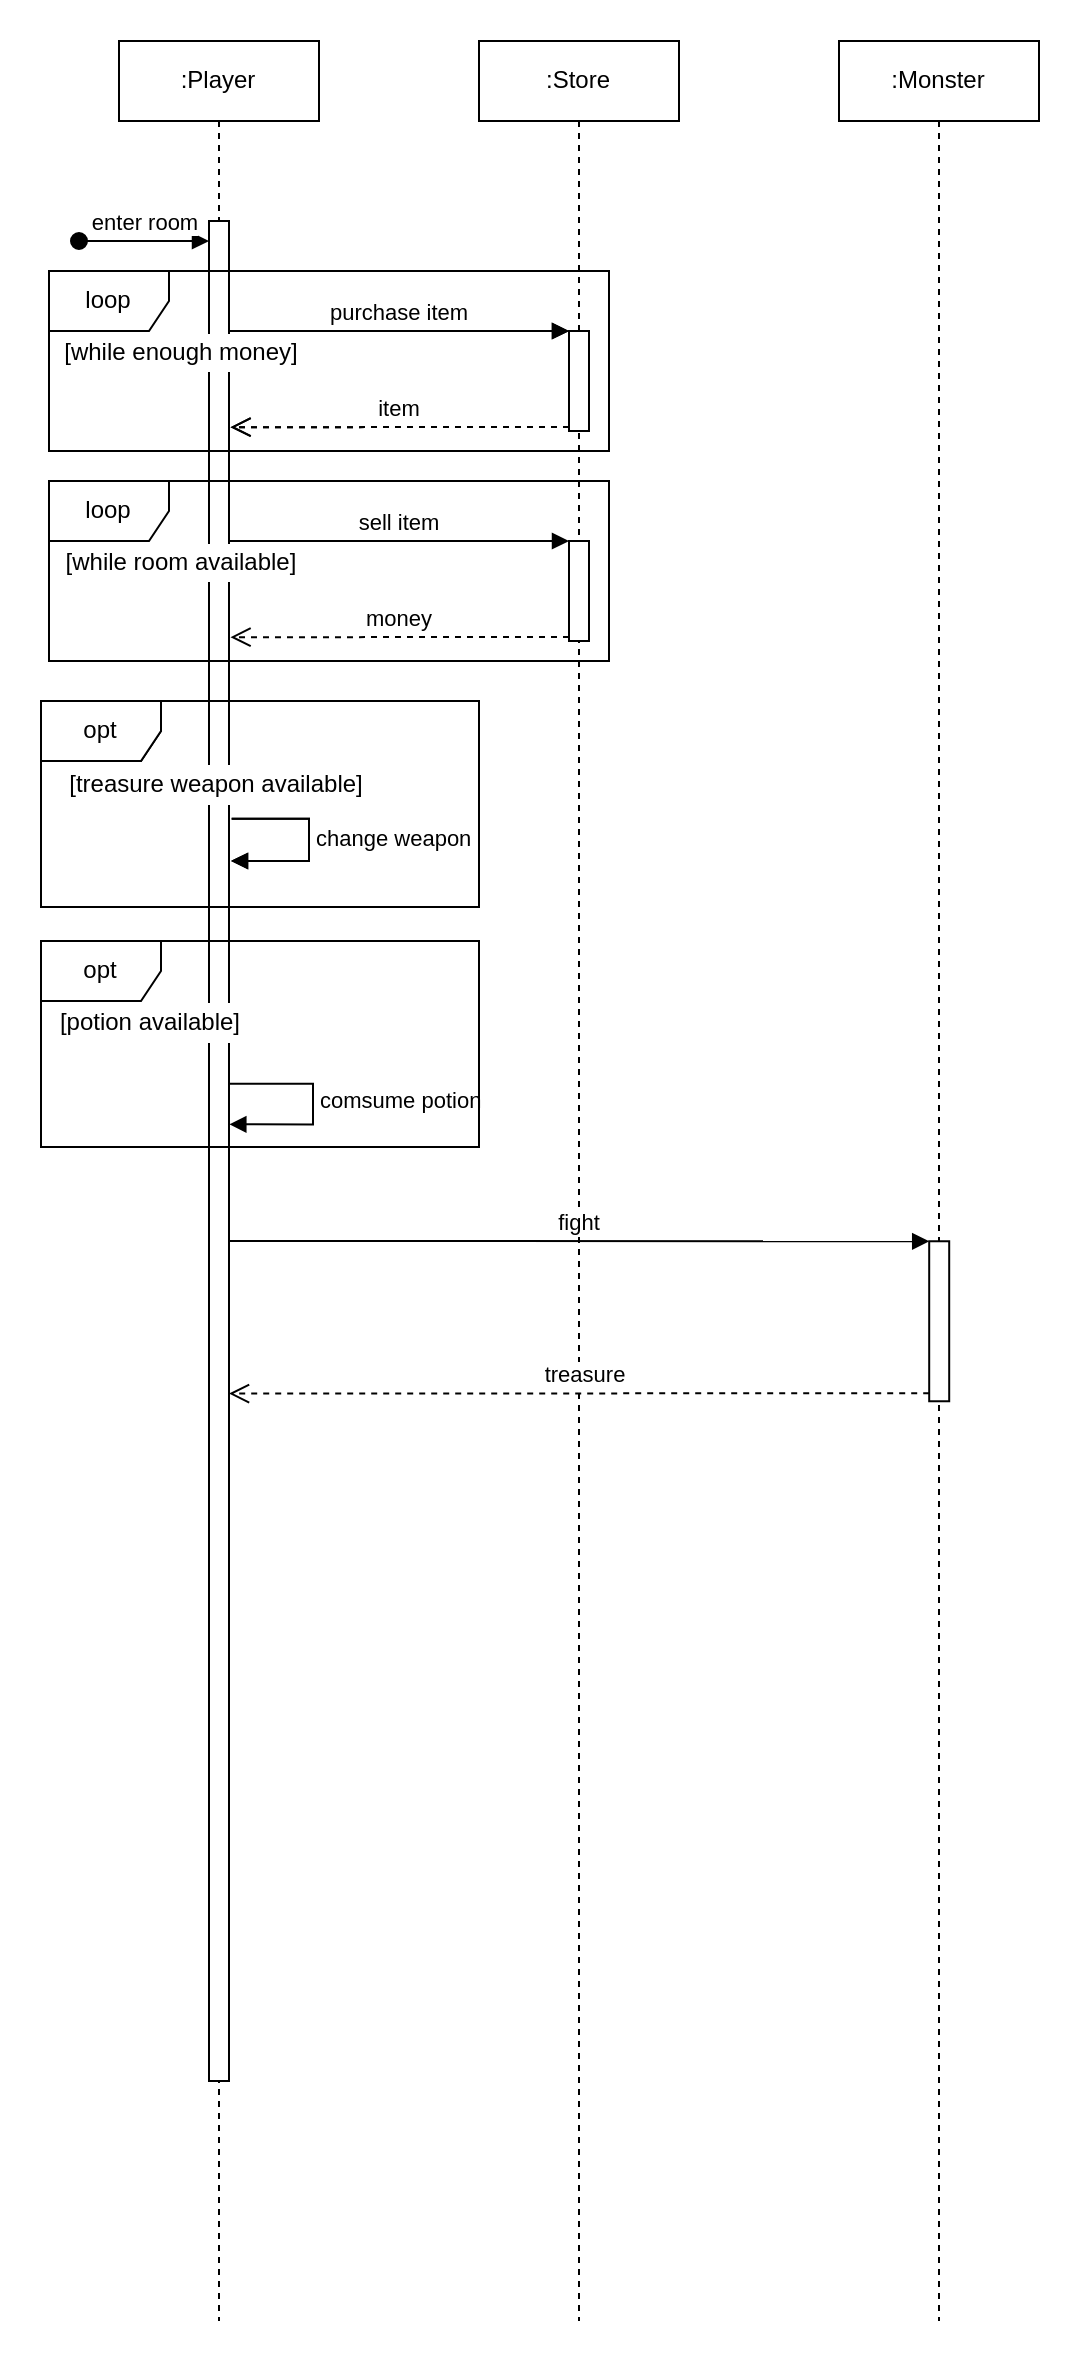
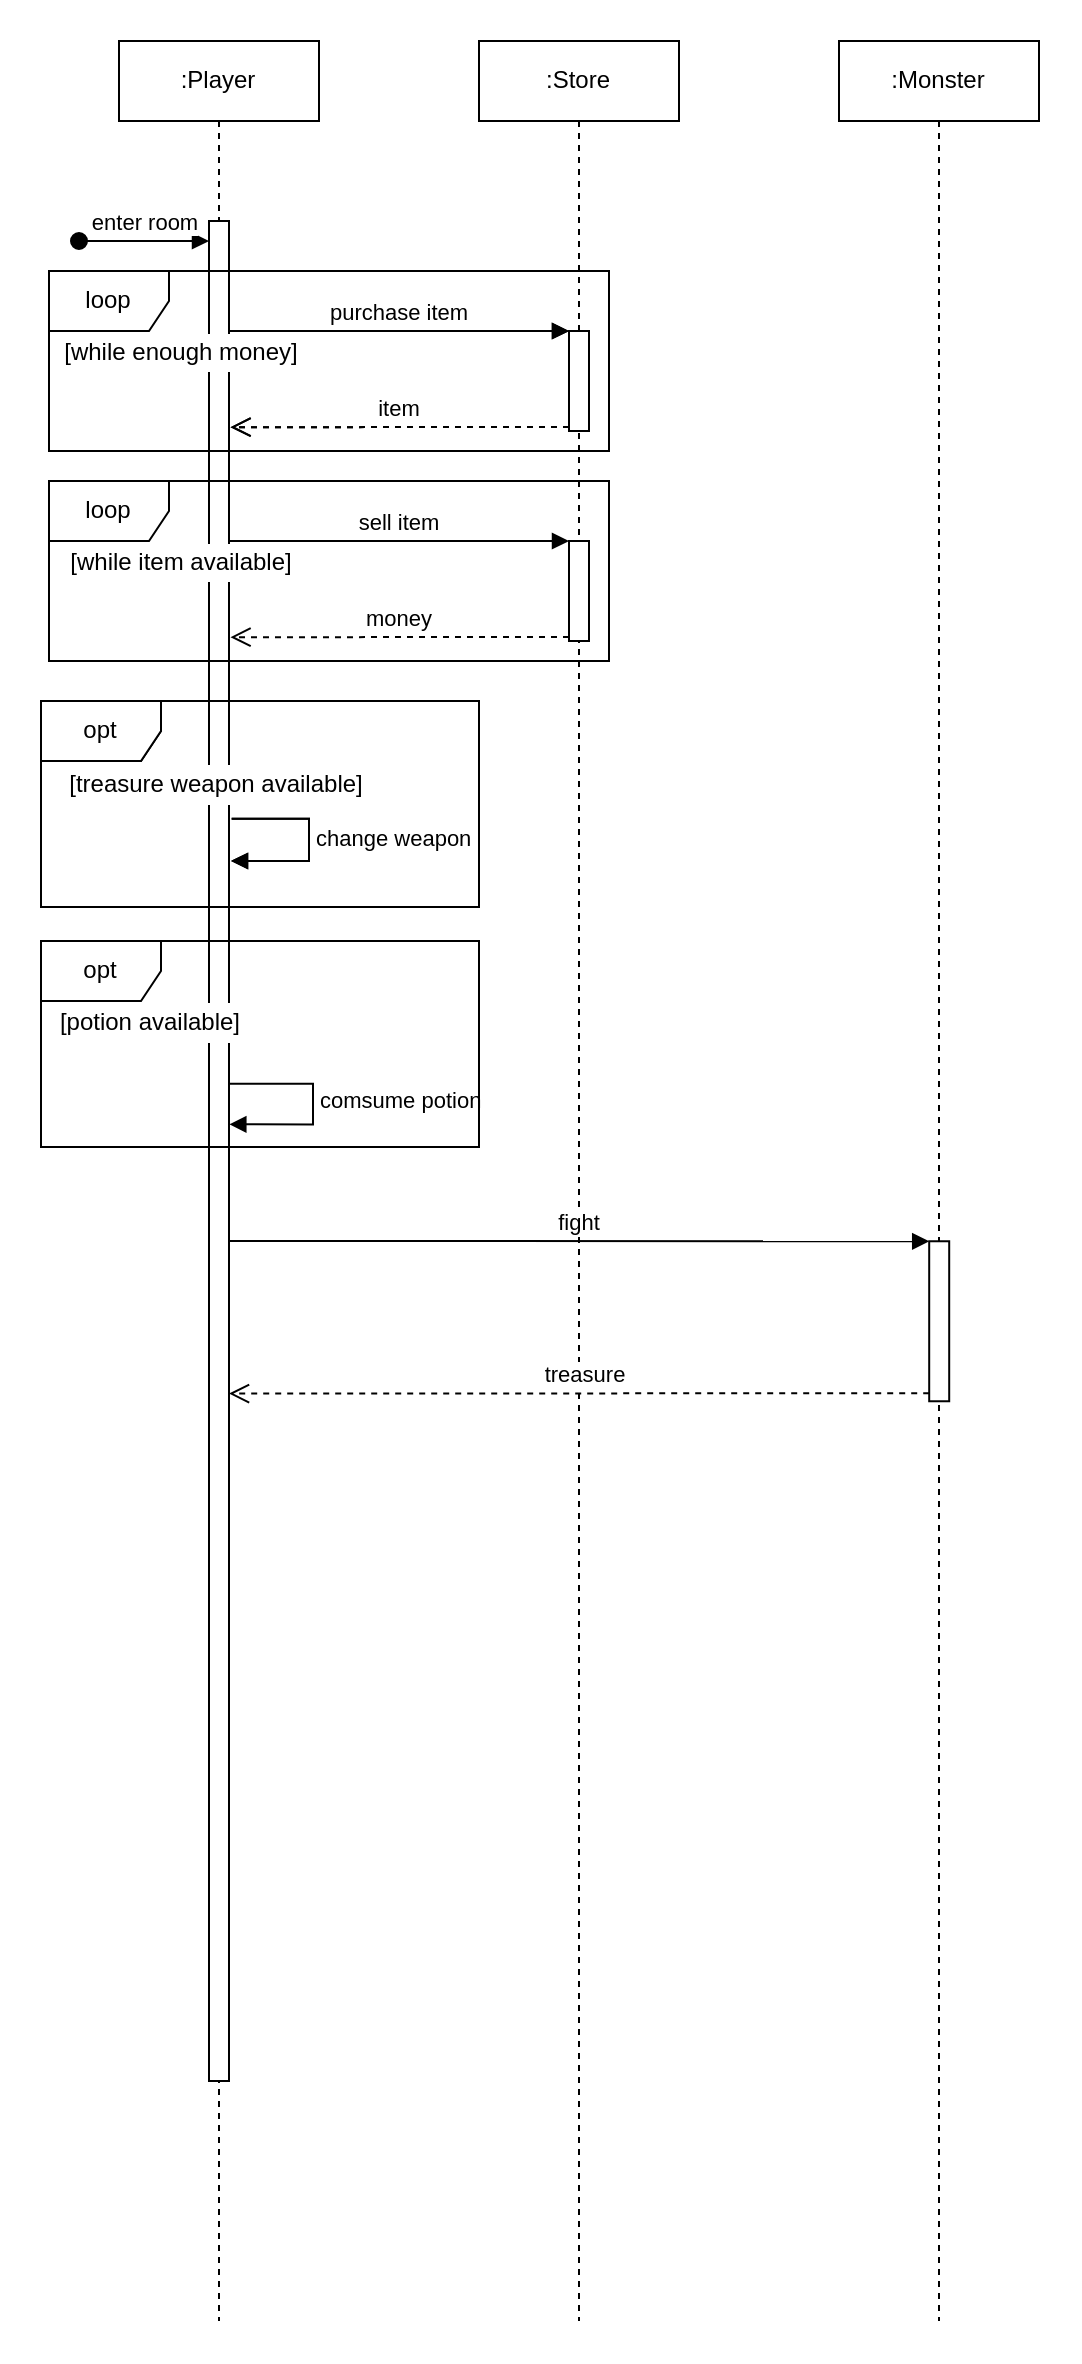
  <mxCell id="0" />
  <mxCell id="1" parent="0" />
  <mxCell id="2" value=":Player" style="shape=umlLifeline;perimeter=lifelinePerimeter;whiteSpace=wrap;html=1;container=1;collapsible=0;recursiveResize=0;outlineConnect=0;" vertex="1" parent="1"><mxGeometry x="59" y="20" width="100" height="300" as="geometry" /></mxCell>
  <mxCell id="3" value=":Player" style="shape=umlLifeline;perimeter=lifelinePerimeter;whiteSpace=wrap;html=1;container=1;collapsible=0;recursiveResize=0;outlineConnect=0;" vertex="1" parent="1"><mxGeometry x="59" y="20" width="100" height="1140" as="geometry" /></mxCell>
  <mxCell id="4" value="" style="html=1;points=[];perimeter=orthogonalPerimeter;" vertex="1" parent="3"><mxGeometry x="45" y="90" width="10" height="930" as="geometry" /></mxCell>
  <mxCell id="5" value="enter room" style="html=1;verticalAlign=bottom;startArrow=oval;endArrow=block;startSize=8;" edge="1" parent="3"><mxGeometry relative="1" as="geometry"><mxPoint x="-20" y="100" as="sourcePoint" /><mxPoint x="45" y="100" as="targetPoint" /></mxGeometry></mxCell>
  <mxCell id="6" value="change weapon" style="edgeStyle=orthogonalEdgeStyle;html=1;align=left;spacingLeft=2;endArrow=block;rounded=0;exitX=1.133;exitY=0.442;exitDx=0;exitDy=0;exitPerimeter=0;" edge="1" parent="3"><mxGeometry x="-0.01" relative="1" as="geometry"><mxPoint x="56.33" y="388.9" as="sourcePoint" /><Array as="points"><mxPoint x="95" y="389" /><mxPoint x="95" y="410" /></Array><mxPoint x="56" y="410" as="targetPoint" /><mxPoint as="offset" /></mxGeometry></mxCell>
  <mxCell id="7" value="&lt;div&gt;comsume potion&lt;/div&gt;" style="edgeStyle=orthogonalEdgeStyle;html=1;align=left;spacingLeft=2;endArrow=block;rounded=0;exitX=0.99;exitY=0.692;exitDx=0;exitDy=0;exitPerimeter=0;entryX=1.017;entryY=0.737;entryDx=0;entryDy=0;entryPerimeter=0;" edge="1" parent="3"><mxGeometry x="-0.027" relative="1" as="geometry"><mxPoint x="54.9" y="521.4" as="sourcePoint" /><Array as="points"><mxPoint x="97" y="521" /><mxPoint x="97" y="542" /></Array><mxPoint x="55.17" y="541.65" as="targetPoint" /><mxPoint as="offset" /></mxGeometry></mxCell>
  <mxCell id="8" value=":Monster" style="shape=umlLifeline;perimeter=lifelinePerimeter;whiteSpace=wrap;html=1;container=1;collapsible=0;recursiveResize=0;outlineConnect=0;" vertex="1" parent="1"><mxGeometry x="239" y="20" width="100" height="300" as="geometry" /></mxCell>
  <mxCell id="9" value=":Store" style="shape=umlLifeline;perimeter=lifelinePerimeter;whiteSpace=wrap;html=1;container=1;collapsible=0;recursiveResize=0;outlineConnect=0;" vertex="1" parent="1"><mxGeometry x="239" y="20" width="100" height="1140" as="geometry" /></mxCell>
  <mxCell id="10" value="" style="html=1;points=[];perimeter=orthogonalPerimeter;" vertex="1" parent="9"><mxGeometry x="45" y="145" width="10" height="50" as="geometry" /></mxCell>
  <mxCell id="11" value=":Monster" style="shape=umlLifeline;perimeter=lifelinePerimeter;whiteSpace=wrap;html=1;container=1;collapsible=0;recursiveResize=0;outlineConnect=0;" vertex="1" parent="1"><mxGeometry x="419" y="20" width="100" height="1140" as="geometry" /></mxCell>
  <mxCell id="12" value="" style="html=1;points=[];perimeter=orthogonalPerimeter;fillColor=#ffffff;" vertex="1" parent="11"><mxGeometry x="45.1" y="600.13" width="10" height="80" as="geometry" /></mxCell>
  <mxCell id="13" value="fight" style="html=1;verticalAlign=bottom;endArrow=block;entryX=0;entryY=0;exitX=1.038;exitY=0.559;exitDx=0;exitDy=0;exitPerimeter=0;" edge="1" target="12" parent="11"><mxGeometry relative="1" as="geometry"><mxPoint x="-304.52" y="600.0" as="sourcePoint" /></mxGeometry></mxCell>
  <mxCell id="14" value="treasure" style="html=1;verticalAlign=bottom;endArrow=open;dashed=1;endSize=8;exitX=0;exitY=0.95;entryX=0.99;entryY=0.641;entryDx=0;entryDy=0;entryPerimeter=0;" edge="1" source="12" parent="11"><mxGeometry x="-0.017" relative="1" as="geometry"><mxPoint x="-305" y="676.26" as="targetPoint" /><mxPoint as="offset" /></mxGeometry></mxCell>
  <mxCell id="15" value="purchase item" style="html=1;verticalAlign=bottom;endArrow=block;entryX=0;entryY=0;exitX=1.028;exitY=0.111;exitDx=0;exitDy=0;exitPerimeter=0;" edge="1" target="10" parent="1"><mxGeometry relative="1" as="geometry"><mxPoint x="114.28" y="164.95" as="sourcePoint" /></mxGeometry></mxCell>
  <mxCell id="16" value="item" style="html=1;verticalAlign=bottom;endArrow=open;dashed=1;endSize=8;entryX=1.074;entryY=0.218;entryDx=0;entryDy=0;entryPerimeter=0;" edge="1" parent="1"><mxGeometry relative="1" as="geometry"><mxPoint x="114.74" y="213.1" as="targetPoint" /><mxPoint x="284" y="213" as="sourcePoint" /><mxPoint as="offset" /></mxGeometry></mxCell>
  <mxCell id="17" value="loop" style="shape=umlFrame;whiteSpace=wrap;html=1;" vertex="1" parent="1"><mxGeometry x="24" y="135" width="280" height="90" as="geometry" /></mxCell>
  <mxCell id="18" value="[while enough money]" style="text;html=1;align=center;verticalAlign=middle;whiteSpace=wrap;rounded=0;fillColor=#ffffff;" vertex="1" parent="1"><mxGeometry x="25" y="166.5" width="131" height="19" as="geometry" /></mxCell>
  <mxCell id="19" value="opt" style="shape=umlFrame;whiteSpace=wrap;html=1;fillColor=#ffffff;" vertex="1" parent="1"><mxGeometry x="20" y="350" width="219" height="103" as="geometry" /></mxCell>
  <mxCell id="20" value="[potion available]" style="text;html=1;strokeColor=none;align=center;verticalAlign=middle;whiteSpace=wrap;rounded=0;fillColor=#ffffff;" vertex="1" parent="1"><mxGeometry x="25" y="501" width="100" height="20" as="geometry" /></mxCell>
  <mxCell id="21" value="change weapon" style="edgeStyle=orthogonalEdgeStyle;html=1;align=left;spacingLeft=2;endArrow=block;rounded=0;exitX=1.133;exitY=0.442;exitDx=0;exitDy=0;exitPerimeter=0;" edge="1" parent="1"><mxGeometry x="-0.01" relative="1" as="geometry"><mxPoint x="115.33" y="408.9" as="sourcePoint" /><Array as="points"><mxPoint x="154" y="409" /><mxPoint x="154" y="430" /></Array><mxPoint x="115" y="430" as="targetPoint" /><mxPoint as="offset" /></mxGeometry></mxCell>
  <mxCell id="22" value="opt" style="shape=umlFrame;whiteSpace=wrap;html=1;fillColor=#ffffff;" vertex="1" parent="1"><mxGeometry x="20" y="350" width="219" height="103" as="geometry" /></mxCell>
  <mxCell id="23" value="[treasure weapon available]" style="text;html=1;strokeColor=none;align=center;verticalAlign=middle;whiteSpace=wrap;rounded=0;fillColor=#ffffff;" vertex="1" parent="1"><mxGeometry x="23" y="382" width="170" height="20" as="geometry" /></mxCell>
  <mxCell id="24" value="opt" style="shape=umlFrame;whiteSpace=wrap;html=1;fillColor=#ffffff;" vertex="1" parent="1"><mxGeometry x="20" y="470" width="219" height="103" as="geometry" /></mxCell>
  <mxCell id="25" value="" style="html=1;points=[];perimeter=orthogonalPerimeter;" vertex="1" parent="1"><mxGeometry x="284" y="165" width="10" height="50" as="geometry" /></mxCell>
  <mxCell id="26" value="purchase item" style="html=1;verticalAlign=bottom;endArrow=block;entryX=0;entryY=0;exitX=1.028;exitY=0.111;exitDx=0;exitDy=0;exitPerimeter=0;" edge="1" parent="1" target="25"><mxGeometry relative="1" as="geometry"><mxPoint x="114.28" y="164.95" as="sourcePoint" /></mxGeometry></mxCell>
  <mxCell id="27" value="item" style="html=1;verticalAlign=bottom;endArrow=open;dashed=1;endSize=8;entryX=1.074;entryY=0.218;entryDx=0;entryDy=0;entryPerimeter=0;" edge="1" parent="1"><mxGeometry relative="1" as="geometry"><mxPoint x="114.74" y="213.1" as="targetPoint" /><mxPoint x="284" y="213" as="sourcePoint" /><mxPoint as="offset" /></mxGeometry></mxCell>
  <mxCell id="28" value="[while enough money]" style="text;html=1;align=center;verticalAlign=middle;whiteSpace=wrap;rounded=0;fillColor=#ffffff;" vertex="1" parent="1"><mxGeometry x="25" y="166.5" width="131" height="19" as="geometry" /></mxCell>
  <mxCell id="29" value="" style="html=1;points=[];perimeter=orthogonalPerimeter;" vertex="1" parent="1"><mxGeometry x="284" y="270" width="10" height="50" as="geometry" /></mxCell>
  <mxCell id="30" value="sell item" style="html=1;verticalAlign=bottom;endArrow=block;entryX=0;entryY=0;exitX=1.028;exitY=0.111;exitDx=0;exitDy=0;exitPerimeter=0;" edge="1" parent="1" target="29"><mxGeometry relative="1" as="geometry"><mxPoint x="114.28" y="269.95" as="sourcePoint" /></mxGeometry></mxCell>
  <mxCell id="31" value="money" style="html=1;verticalAlign=bottom;endArrow=open;dashed=1;endSize=8;entryX=1.074;entryY=0.218;entryDx=0;entryDy=0;entryPerimeter=0;" edge="1" parent="1"><mxGeometry relative="1" as="geometry"><mxPoint x="114.74" y="318.1" as="targetPoint" /><mxPoint x="284" y="318" as="sourcePoint" /><mxPoint as="offset" /></mxGeometry></mxCell>
  <mxCell id="32" value="loop" style="shape=umlFrame;whiteSpace=wrap;html=1;" vertex="1" parent="1"><mxGeometry x="24" y="240" width="280" height="90" as="geometry" /></mxCell>
- <mxCell id="33" value="[while room available]" style="text;html=1;align=center;verticalAlign=middle;whiteSpace=wrap;rounded=0;fillColor=#ffffff;" vertex="1" parent="1"><mxGeometry x="25" y="271.5" width="131" height="19" as="geometry" /></mxCell>
+ <mxCell id="33" value="[while item available]" style="text;html=1;align=center;verticalAlign=middle;whiteSpace=wrap;rounded=0;fillColor=#ffffff;" vertex="1" parent="1"><mxGeometry x="25" y="271.5" width="131" height="19" as="geometry" /></mxCell>
